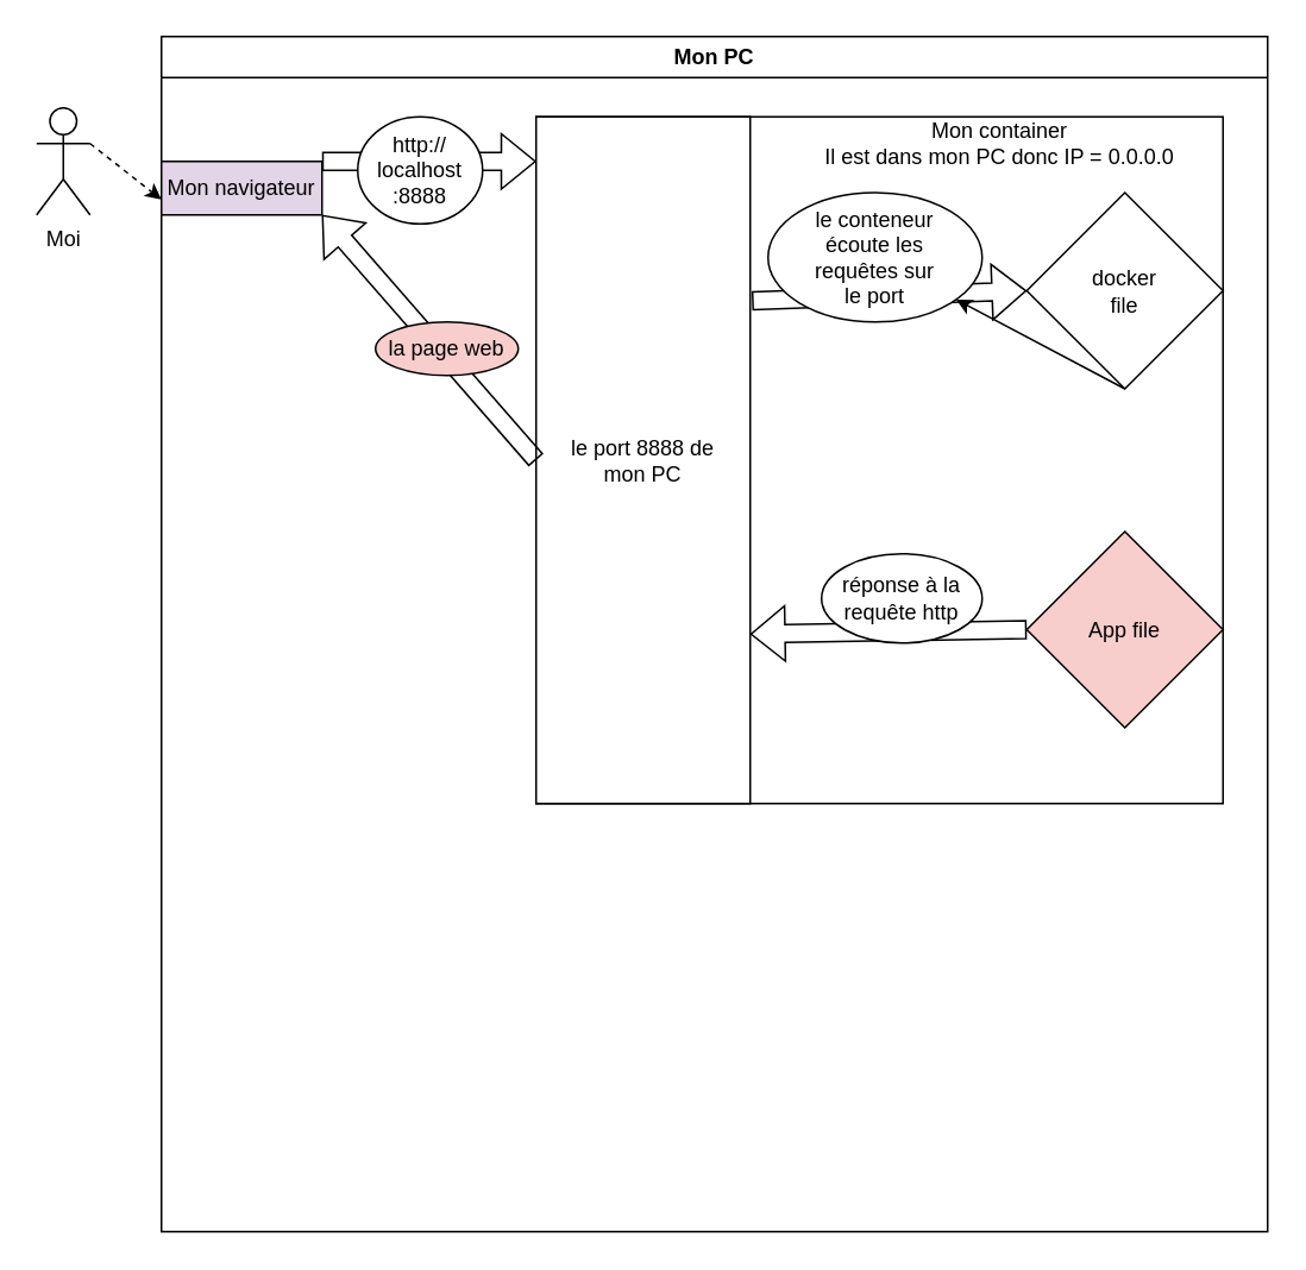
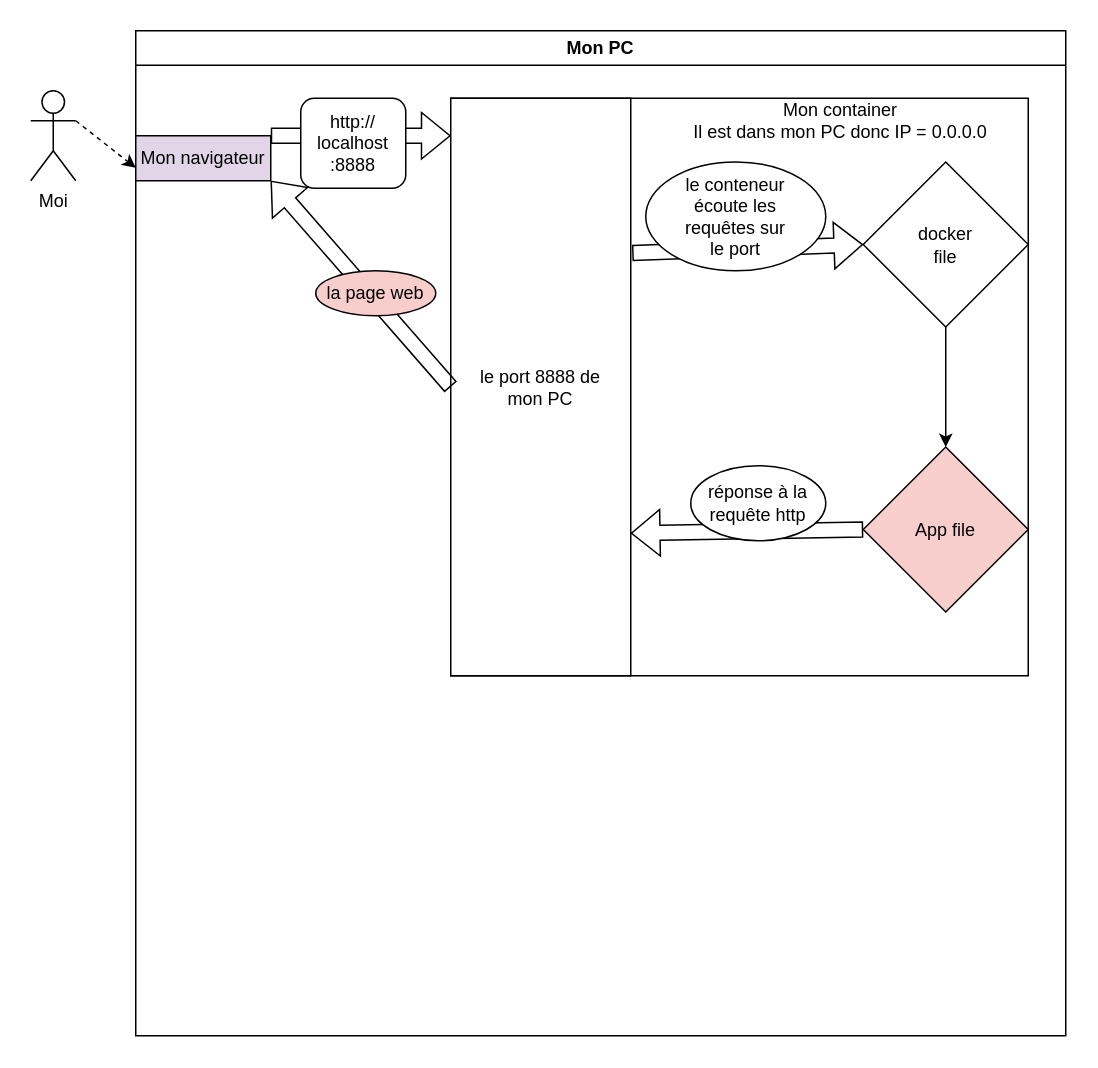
  <mxCell id="0" />
  <mxCell id="1" parent="0" />
  <mxCell id="2" value="Moi" style="shape=umlActor;verticalLabelPosition=bottom;verticalAlign=top;html=1;outlineConnect=0;" vertex="1" parent="1"><mxGeometry x="20" y="60" width="30" height="60" as="geometry" /></mxCell>
  <mxCell id="3" value="" style="endArrow=classic;dashed=1;html=1;rounded=0;exitX=1;exitY=0.333;exitDx=0;exitDy=0;exitPerimeter=0;" edge="1" parent="1" source="2" target="4"><mxGeometry width="50" height="50" relative="1" as="geometry"><mxPoint x="280" y="390" as="sourcePoint" /><mxPoint x="110" y="110" as="targetPoint" /></mxGeometry></mxCell>
  <mxCell id="4" value="Mon PC" style="swimlane;whiteSpace=wrap;html=1;" vertex="1" parent="1"><mxGeometry x="90" y="20" width="620" height="670" as="geometry" /></mxCell>
  <mxCell id="5" value="Mon navigateur" style="rounded=0;whiteSpace=wrap;html=1;fillColor=#e1d5e7;" vertex="1" parent="4"><mxGeometry y="70" width="90" height="30" as="geometry" /></mxCell>
  <mxCell id="6" value="" style="shape=flexArrow;endArrow=classic;html=1;rounded=0;movable=0;resizable=0;rotatable=0;deletable=0;editable=0;locked=1;connectable=0;" edge="1" parent="4"><mxGeometry width="50" height="50" relative="1" as="geometry"><mxPoint x="90" y="70" as="sourcePoint" /><mxPoint x="210" y="70" as="targetPoint" /></mxGeometry></mxCell>
  <mxCell id="7" value="" style="whiteSpace=wrap;html=1;aspect=fixed;" vertex="1" parent="4"><mxGeometry x="210" y="45" width="385" height="385" as="geometry" /></mxCell>
  <mxCell id="8" value="&lt;div&gt;Mon container&lt;/div&gt;Il est dans mon PC donc IP = 0.0.0.0" style="text;html=1;align=center;verticalAlign=middle;whiteSpace=wrap;rounded=0;" vertex="1" parent="4"><mxGeometry x="370" y="45" width="200" height="30" as="geometry" /></mxCell>
  <mxCell id="9" value="le port 8888 de&lt;br&gt;mon PC" style="rounded=0;whiteSpace=wrap;html=1;" vertex="1" parent="4"><mxGeometry x="210" y="45" width="120" height="385" as="geometry" /></mxCell>
  <mxCell id="10" value="" style="shape=flexArrow;endArrow=classic;html=1;rounded=0;entryX=1;entryY=1;entryDx=0;entryDy=0;exitX=0;exitY=0.5;exitDx=0;exitDy=0;movable=0;resizable=0;rotatable=0;deletable=0;editable=0;locked=1;connectable=0;" edge="1" parent="4" source="7" target="5"><mxGeometry width="50" height="50" relative="1" as="geometry"><mxPoint x="200" y="370" as="sourcePoint" /><mxPoint x="250" y="320" as="targetPoint" /></mxGeometry></mxCell>
  <mxCell id="11" value="la page web" style="ellipse;whiteSpace=wrap;html=1;fillColor=#f8cecc;" vertex="1" parent="4"><mxGeometry x="120" y="160" width="80" height="30" as="geometry" /></mxCell>
- <mxCell id="12" value="http://&lt;br&gt;localhost&lt;br&gt;:8888" style="ellipse;whiteSpace=wrap;html=1;" vertex="1" parent="4"><mxGeometry x="110" y="45" width="70" height="60" as="geometry" /></mxCell>
+ <mxCell id="12" value="http://&lt;br&gt;localhost&lt;br&gt;:8888" style="whiteSpace=wrap;html=1;rounded=1;" vertex="1" parent="4"><mxGeometry x="110" y="45" width="70" height="60" as="geometry" /></mxCell>
  <mxCell id="13" value="docker&lt;br&gt;file" style="rhombus;whiteSpace=wrap;html=1;" vertex="1" parent="4"><mxGeometry x="485" y="87.5" width="110" height="110" as="geometry" /></mxCell>
  <mxCell id="14" value="App file" style="rhombus;whiteSpace=wrap;html=1;fillColor=#f8cecc;" vertex="1" parent="4"><mxGeometry x="485" y="277.5" width="110" height="110" as="geometry" /></mxCell>
  <mxCell id="15" value="" style="shape=flexArrow;endArrow=classic;html=1;rounded=0;entryX=0;entryY=0.5;entryDx=0;entryDy=0;exitX=1.008;exitY=0.268;exitDx=0;exitDy=0;exitPerimeter=0;" edge="1" parent="4" source="9" target="13"><mxGeometry width="50" height="50" relative="1" as="geometry"><mxPoint x="200" y="330" as="sourcePoint" /><mxPoint x="250" y="280" as="targetPoint" /></mxGeometry></mxCell>
  <mxCell id="16" value="" style="shape=flexArrow;endArrow=classic;html=1;rounded=0;exitX=0;exitY=0.5;exitDx=0;exitDy=0;" edge="1" parent="4" source="14"><mxGeometry width="50" height="50" relative="1" as="geometry"><mxPoint x="200" y="330" as="sourcePoint" /><mxPoint x="330" y="335" as="targetPoint" /></mxGeometry></mxCell>
  <mxCell id="17" value="&lt;div&gt;le conteneur&lt;/div&gt;&lt;div&gt;écoute les&lt;/div&gt;&lt;div&gt;requêtes sur&lt;/div&gt;&lt;div&gt;le port&lt;br&gt;&lt;/div&gt;" style="ellipse;whiteSpace=wrap;html=1;" vertex="1" parent="4"><mxGeometry x="340" y="87.5" width="120" height="72.5" as="geometry" /></mxCell>
- <mxCell id="18" value="" style="endArrow=classic;html=1;rounded=0;exitX=0.5;exitY=1;exitDx=0;exitDy=0;" edge="1" parent="4" source="13" target="17"><mxGeometry width="50" height="50" relative="1" as="geometry"><mxPoint x="200" y="330" as="sourcePoint" /><mxPoint x="250" y="280" as="targetPoint" /></mxGeometry></mxCell>
+ <mxCell id="18" value="" style="endArrow=classic;html=1;rounded=0;exitX=0.5;exitY=1;exitDx=0;exitDy=0;entryX=0.5;entryY=0;entryDx=0;entryDy=0;" edge="1" parent="4" source="13" target="14"><mxGeometry width="50" height="50" relative="1" as="geometry"><mxPoint x="200" y="330" as="sourcePoint" /><mxPoint x="250" y="280" as="targetPoint" /></mxGeometry></mxCell>
  <mxCell id="19" value="&lt;div&gt;réponse à la&lt;/div&gt;&lt;div&gt;requête http&lt;/div&gt;" style="ellipse;whiteSpace=wrap;html=1;" vertex="1" parent="4"><mxGeometry x="370" y="290" width="90" height="50" as="geometry" /></mxCell>
